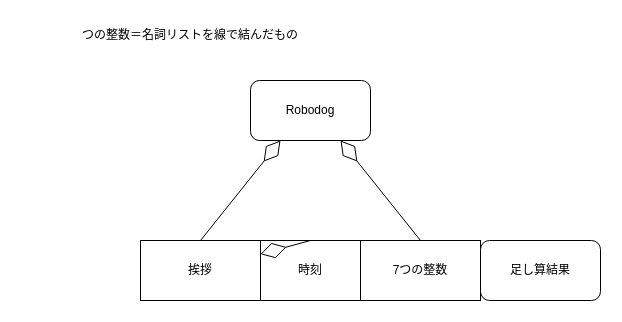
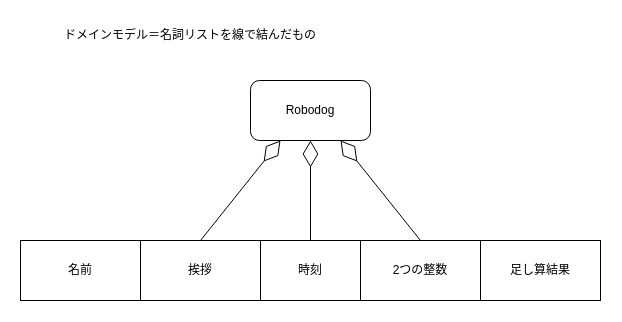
  <mxCell id="0" />
  <mxCell id="1" parent="0" />
  <mxCell id="2" value="Robodog" style="whiteSpace=wrap;html=1;rounded=1;" vertex="1" parent="1"><mxGeometry x="250" y="80" width="120" height="60" as="geometry" /></mxCell>
+ <mxCell id="3" value="名前" style="rounded=0;whiteSpace=wrap;html=1;" vertex="1" parent="1"><mxGeometry x="20" y="240" width="120" height="60" as="geometry" /></mxCell>
  <mxCell id="4" value="時刻" style="rounded=0;whiteSpace=wrap;html=1;" vertex="1" parent="1"><mxGeometry x="250" y="240" width="120" height="60" as="geometry" /></mxCell>
- <mxCell id="5" value="" style="endArrow=diamondThin;endFill=0;endSize=24;html=1;rounded=0;exitX=0.5;exitY=0;exitDx=0;exitDy=0;" edge="1" source="4" parent="1" target="6"><mxGeometry width="160" relative="1" as="geometry"><mxPoint x="320" y="260" as="sourcePoint" /><mxPoint x="230" y="180" as="targetPoint" /></mxGeometry></mxCell>
+ <mxCell id="5" value="" style="endArrow=diamondThin;endFill=0;endSize=24;html=1;rounded=0;exitX=0.5;exitY=0;exitDx=0;exitDy=0;entryX=0.5;entryY=1;entryDx=0;entryDy=0;" edge="1" source="4" parent="1" target="2"><mxGeometry width="160" relative="1" as="geometry"><mxPoint x="320" y="260" as="sourcePoint" /><mxPoint x="230" y="180" as="targetPoint" /></mxGeometry></mxCell>
  <mxCell id="6" value="挨拶" style="rounded=0;whiteSpace=wrap;html=1;" vertex="1" parent="1"><mxGeometry x="140" y="240" width="120" height="60" as="geometry" /></mxCell>
  <mxCell id="7" value="" style="endArrow=diamondThin;endFill=0;endSize=24;html=1;rounded=0;entryX=0.25;entryY=1;entryDx=0;entryDy=0;exitX=0.5;exitY=0;exitDx=0;exitDy=0;" edge="1" source="6" parent="1" target="2"><mxGeometry width="160" relative="1" as="geometry"><mxPoint x="470" y="260" as="sourcePoint" /><mxPoint x="440" y="160" as="targetPoint" /></mxGeometry></mxCell>
- <mxCell id="8" value="7つの整数" style="rounded=0;whiteSpace=wrap;html=1;" vertex="1" parent="1"><mxGeometry x="360" y="240" width="120" height="60" as="geometry" /></mxCell>
+ <mxCell id="8" value="2つの整数" style="rounded=0;whiteSpace=wrap;html=1;" vertex="1" parent="1"><mxGeometry x="360" y="240" width="120" height="60" as="geometry" /></mxCell>
  <mxCell id="9" value="" style="endArrow=diamondThin;endFill=0;endSize=24;html=1;rounded=0;entryX=0.75;entryY=1;entryDx=0;entryDy=0;exitX=0.5;exitY=0;exitDx=0;exitDy=0;" edge="1" source="8" parent="1" target="2"><mxGeometry width="160" relative="1" as="geometry"><mxPoint x="400" y="400" as="sourcePoint" /><mxPoint x="370" y="300" as="targetPoint" /></mxGeometry></mxCell>
- <mxCell id="10" value="足し算結果" style="whiteSpace=wrap;html=1;rounded=1;" vertex="1" parent="1"><mxGeometry x="480" y="240" width="120" height="60" as="geometry" /></mxCell>
- <mxCell id="11" value="つの整数＝名詞リストを線で結んだもの" style="text;html=1;align=center;verticalAlign=middle;whiteSpace=wrap;rounded=0;" vertex="1" parent="1"><mxGeometry x="30" width="320" height="30" as="geometry" y="20" /></mxCell>
+ <mxCell id="10" value="足し算結果" style="rounded=0;whiteSpace=wrap;html=1;" vertex="1" parent="1"><mxGeometry x="480" y="240" width="120" height="60" as="geometry" /></mxCell>
+ <mxCell id="11" value="ドメインモデル＝名詞リストを線で結んだもの" style="text;html=1;align=center;verticalAlign=middle;whiteSpace=wrap;rounded=0;" vertex="1" parent="1"><mxGeometry x="30" width="320" height="30" as="geometry" y="20" /></mxCell>
